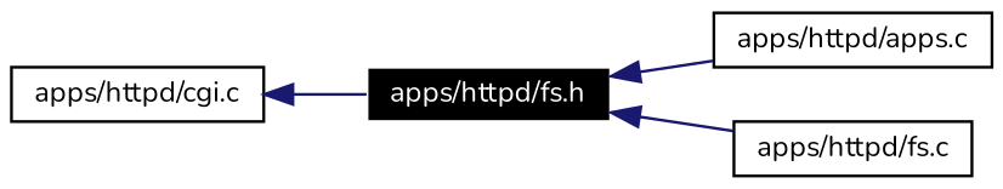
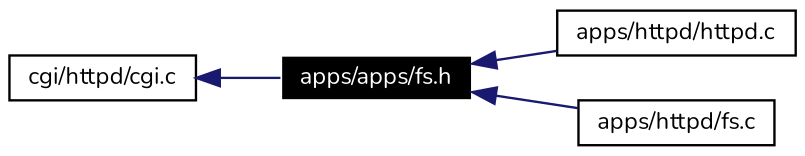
  digraph {
    fontname=Nunito
    rankdir=LR
    node [color=black fillcolor=white fontname=Nunito fontsize=10 shape=record style=filled]
    edge [color=midnightblue dir=back fontname=Nunito fontsize=10 labelfontname=Helvetica labelfontsize=10 style=solid]
-   n1 [color=white fillcolor=black fontcolor=white height=0.2 label="apps/httpd/fs.h" width=0.4]
-   n2 [height=0.2 label="apps/httpd/apps.c" width=0.4]
+   n1 [color=white fillcolor=black fontcolor=white height=0.2 label="apps/apps/fs.h" width=0.4]
+   n2 [height=0.2 label="apps/httpd/httpd.c" width=0.4]
    n3 [height=0.2 label="apps/httpd/fs.c" width=0.4]
-   n4 [height=0.2 label="apps/httpd/cgi.c" width=0.4]
+   n4 [height=0.2 label="cgi/httpd/cgi.c" width=0.4]
    n1 -> n2
    n1 -> n3
    n4 -> n1
  }
